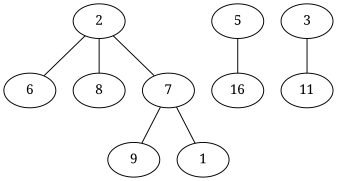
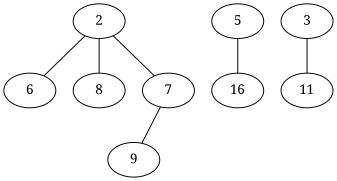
  strict graph {
    fontname="Noto Serif"
    node [fontname="Noto Serif" style=vertex]
    edge [fontname="Noto Serif" style="edge"]
    2
    6
    8
    7
    9
-   1
    n7 [label=16]
    5
    3
    11
    2 -- 6
    2 -- 8
    2 -- 7
    7 -- 9
-   7 -- 1
    5 -- n7
    3 -- 11
  }
